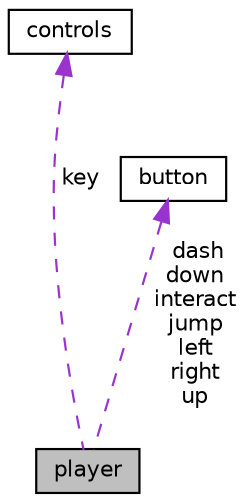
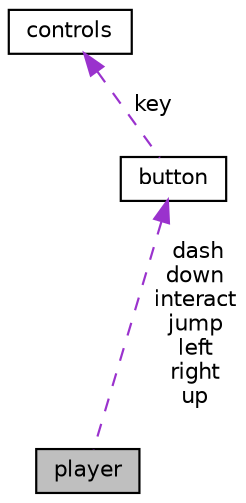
  digraph {
    node [color=black fillcolor=white fontname=Helvetica fontsize=10 shape=record style=filled]
    edge [color=darkorchid3 dir=back fontname=Helvetica fontsize=10 labelfontname=Helvetica labelfontsize=10 style=dashed]
    n1 [fillcolor=grey75 fontcolor=black height=0.2 label=player width=0.4]
    n2 [height=0.2 label=button width=0.4]
    n3 [height=0.2 label=controls width=0.4]
    n2 -> n1 [label=" dash\ndown\ninteract\njump\nleft\nright\nup"]
-   n3 -> n1 [label=" key"]
+   n3 -> n2 [label=" key"]
  }
